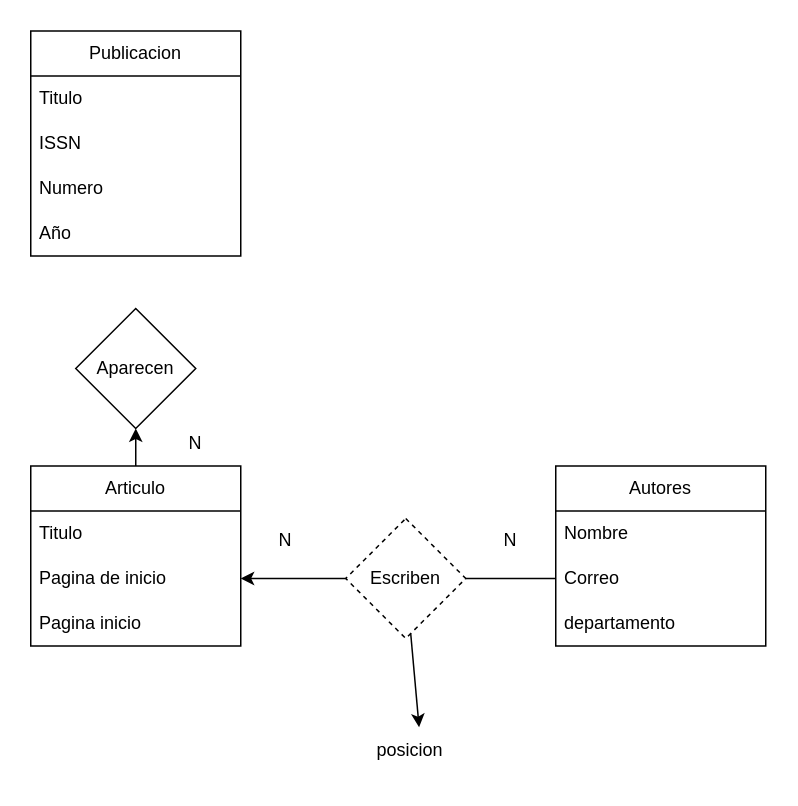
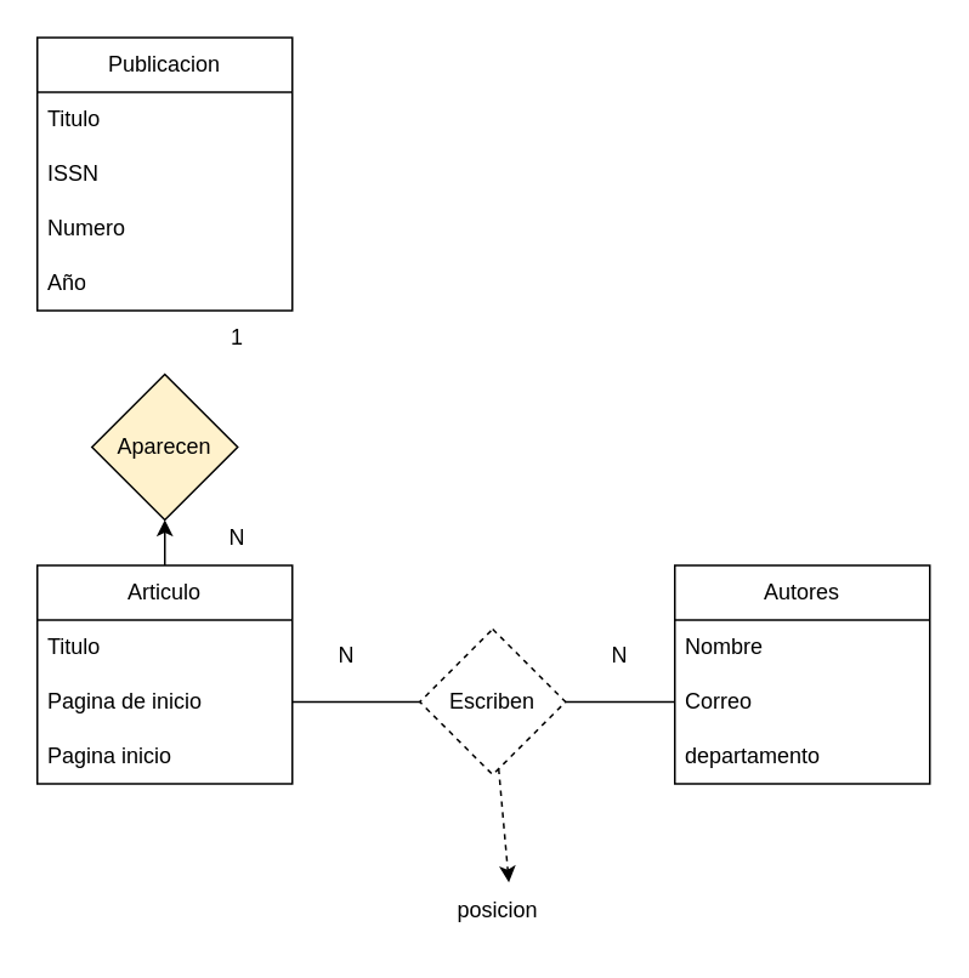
  <mxCell id="0" />
  <mxCell id="1" parent="0" />
  <mxCell id="2" value="Publicacion" style="swimlane;fontStyle=0;childLayout=stackLayout;horizontal=1;startSize=30;horizontalStack=0;resizeParent=1;resizeParentMax=0;resizeLast=0;collapsible=1;marginBottom=0;whiteSpace=wrap;html=1;" parent="1" vertex="1"><mxGeometry x="20" y="20" width="140" height="150" as="geometry" /></mxCell>
  <mxCell id="3" value="Titulo" style="text;strokeColor=none;fillColor=none;align=left;verticalAlign=middle;spacingLeft=4;spacingRight=4;overflow=hidden;points=[[0,0.5],[1,0.5]];portConstraint=eastwest;rotatable=0;whiteSpace=wrap;html=1;" parent="2" vertex="1"><mxGeometry y="30" width="140" height="30" as="geometry" /></mxCell>
  <mxCell id="4" value="ISSN" style="text;strokeColor=none;fillColor=none;align=left;verticalAlign=middle;spacingLeft=4;spacingRight=4;overflow=hidden;points=[[0,0.5],[1,0.5]];portConstraint=eastwest;rotatable=0;whiteSpace=wrap;html=1;" parent="2" vertex="1"><mxGeometry y="60" width="140" height="30" as="geometry" /></mxCell>
  <mxCell id="5" value="Numero" style="text;strokeColor=none;fillColor=none;align=left;verticalAlign=middle;spacingLeft=4;spacingRight=4;overflow=hidden;points=[[0,0.5],[1,0.5]];portConstraint=eastwest;rotatable=0;whiteSpace=wrap;html=1;" parent="2" vertex="1"><mxGeometry y="90" width="140" height="30" as="geometry" /></mxCell>
  <mxCell id="6" value="Año" style="text;strokeColor=none;fillColor=none;align=left;verticalAlign=middle;spacingLeft=4;spacingRight=4;overflow=hidden;points=[[0,0.5],[1,0.5]];portConstraint=eastwest;rotatable=0;whiteSpace=wrap;html=1;" parent="2" vertex="1"><mxGeometry y="120" width="140" height="30" as="geometry" /></mxCell>
  <mxCell id="7" style="edgeStyle=none;html=1;exitX=0.5;exitY=0;exitDx=0;exitDy=0;" edge="1" parent="1" source="8" target="18"><mxGeometry relative="1" as="geometry" /></mxCell>
  <mxCell id="8" value="Articulo" style="swimlane;fontStyle=0;childLayout=stackLayout;horizontal=1;startSize=30;horizontalStack=0;resizeParent=1;resizeParentMax=0;resizeLast=0;collapsible=1;marginBottom=0;whiteSpace=wrap;html=1;" vertex="1" parent="1"><mxGeometry x="20" y="310" width="140" height="120" as="geometry" /></mxCell>
  <mxCell id="9" value="Titulo" style="text;strokeColor=none;fillColor=none;align=left;verticalAlign=middle;spacingLeft=4;spacingRight=4;overflow=hidden;points=[[0,0.5],[1,0.5]];portConstraint=eastwest;rotatable=0;whiteSpace=wrap;html=1;" vertex="1" parent="8"><mxGeometry y="30" width="140" height="30" as="geometry" /></mxCell>
  <mxCell id="10" value="Pagina de inicio" style="text;strokeColor=none;fillColor=none;align=left;verticalAlign=middle;spacingLeft=4;spacingRight=4;overflow=hidden;points=[[0,0.5],[1,0.5]];portConstraint=eastwest;rotatable=0;whiteSpace=wrap;html=1;" vertex="1" parent="8"><mxGeometry y="60" width="140" height="30" as="geometry" /></mxCell>
  <mxCell id="11" value="Pagina inicio" style="text;strokeColor=none;fillColor=none;align=left;verticalAlign=middle;spacingLeft=4;spacingRight=4;overflow=hidden;points=[[0,0.5],[1,0.5]];portConstraint=eastwest;rotatable=0;whiteSpace=wrap;html=1;" vertex="1" parent="8"><mxGeometry y="90" width="140" height="30" as="geometry" /></mxCell>
  <mxCell id="12" value="Autores" style="swimlane;fontStyle=0;childLayout=stackLayout;horizontal=1;startSize=30;horizontalStack=0;resizeParent=1;resizeParentMax=0;resizeLast=0;collapsible=1;marginBottom=0;whiteSpace=wrap;html=1;" vertex="1" parent="1"><mxGeometry x="370" y="310" width="140" height="120" as="geometry" /></mxCell>
  <mxCell id="13" value="Nombre" style="text;strokeColor=none;fillColor=none;align=left;verticalAlign=middle;spacingLeft=4;spacingRight=4;overflow=hidden;points=[[0,0.5],[1,0.5]];portConstraint=eastwest;rotatable=0;whiteSpace=wrap;html=1;" vertex="1" parent="12"><mxGeometry y="30" width="140" height="30" as="geometry" /></mxCell>
  <mxCell id="14" value="Correo" style="text;strokeColor=none;fillColor=none;align=left;verticalAlign=middle;spacingLeft=4;spacingRight=4;overflow=hidden;points=[[0,0.5],[1,0.5]];portConstraint=eastwest;rotatable=0;whiteSpace=wrap;html=1;" vertex="1" parent="12"><mxGeometry y="60" width="140" height="30" as="geometry" /></mxCell>
  <mxCell id="15" value="departamento" style="text;strokeColor=none;fillColor=none;align=left;verticalAlign=middle;spacingLeft=4;spacingRight=4;overflow=hidden;points=[[0,0.5],[1,0.5]];portConstraint=eastwest;rotatable=0;whiteSpace=wrap;html=1;" vertex="1" parent="12"><mxGeometry y="90" width="140" height="30" as="geometry" /></mxCell>
- <mxCell id="16" style="edgeStyle=none;html=1;" edge="1" parent="1" source="14" target="10"><mxGeometry relative="1" as="geometry" /></mxCell>
+ <mxCell id="16" style="edgeStyle=none;html=1;endArrow=none;" edge="1" parent="1" source="14" target="10"><mxGeometry relative="1" as="geometry" /></mxCell>
  <mxCell id="17" value="Escriben" style="rhombus;whiteSpace=wrap;html=1;dashed=1;" vertex="1" parent="1"><mxGeometry x="230" y="345" width="80" height="80" as="geometry" /></mxCell>
- <mxCell id="18" value="Aparecen" style="rhombus;whiteSpace=wrap;html=1;" vertex="1" parent="1"><mxGeometry x="50" y="205" width="80" height="80" as="geometry" /></mxCell>
+ <mxCell id="18" value="Aparecen" style="rhombus;whiteSpace=wrap;html=1;fillColor=#fff2cc;" vertex="1" parent="1"><mxGeometry x="50" y="205" width="80" height="80" as="geometry" /></mxCell>
  <mxCell id="19" value="N" style="text;html=1;align=center;verticalAlign=middle;whiteSpace=wrap;rounded=0;" vertex="1" parent="1"><mxGeometry x="310" y="345" width="60" height="30" as="geometry" /></mxCell>
  <mxCell id="20" value="N" style="text;html=1;align=center;verticalAlign=middle;whiteSpace=wrap;rounded=0;" vertex="1" parent="1"><mxGeometry x="160" y="345" width="60" height="30" as="geometry" /></mxCell>
  <mxCell id="21" value="N" style="text;html=1;align=center;verticalAlign=middle;whiteSpace=wrap;rounded=0;" vertex="1" parent="1"><mxGeometry x="100" y="280" width="60" height="30" as="geometry" /></mxCell>
+ <mxCell id="22" value="1" style="text;html=1;align=center;verticalAlign=middle;whiteSpace=wrap;rounded=0;" vertex="1" parent="1"><mxGeometry x="100" y="170" width="60" height="30" as="geometry" /></mxCell>
  <mxCell id="23" value="posicion" style="text;strokeColor=none;fillColor=none;align=left;verticalAlign=middle;spacingLeft=4;spacingRight=4;overflow=hidden;points=[[0,0.5],[1,0.5]];portConstraint=eastwest;rotatable=0;whiteSpace=wrap;html=1;" vertex="1" parent="1"><mxGeometry x="245" y="485" width="60" height="30" as="geometry" /></mxCell>
- <mxCell id="24" style="edgeStyle=none;html=1;entryX=0.565;entryY=-0.03;entryDx=0;entryDy=0;entryPerimeter=0;" edge="1" parent="1" source="17" target="23"><mxGeometry relative="1" as="geometry" /></mxCell>
+ <mxCell id="24" style="edgeStyle=none;html=1;entryX=0.565;entryY=-0.03;entryDx=0;entryDy=0;entryPerimeter=0;dashed=1;" edge="1" parent="1" source="17" target="23"><mxGeometry relative="1" as="geometry" /></mxCell>
